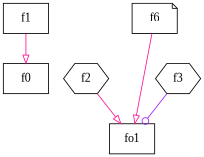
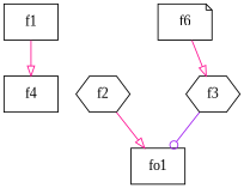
  strict digraph {
    fontname="Liberation Serif"
    node [fontname="Liberation Serif" shape=box]
    edge [arrowhead=onormal color=deeppink fontname="Liberation Serif" weight=2]
    f1
-   f4 [label=f0]
+   f4
    f2 [shape=hexagon]
    fo1
    f3 [shape=hexagon]
    n6 [label=f6 shape=note]
    f1 -> f4
    f2 -> fo1
    f3 -> fo1 [arrowhead=odot color=purple]
-   n6 -> fo1
+   n6 -> f3
  }
